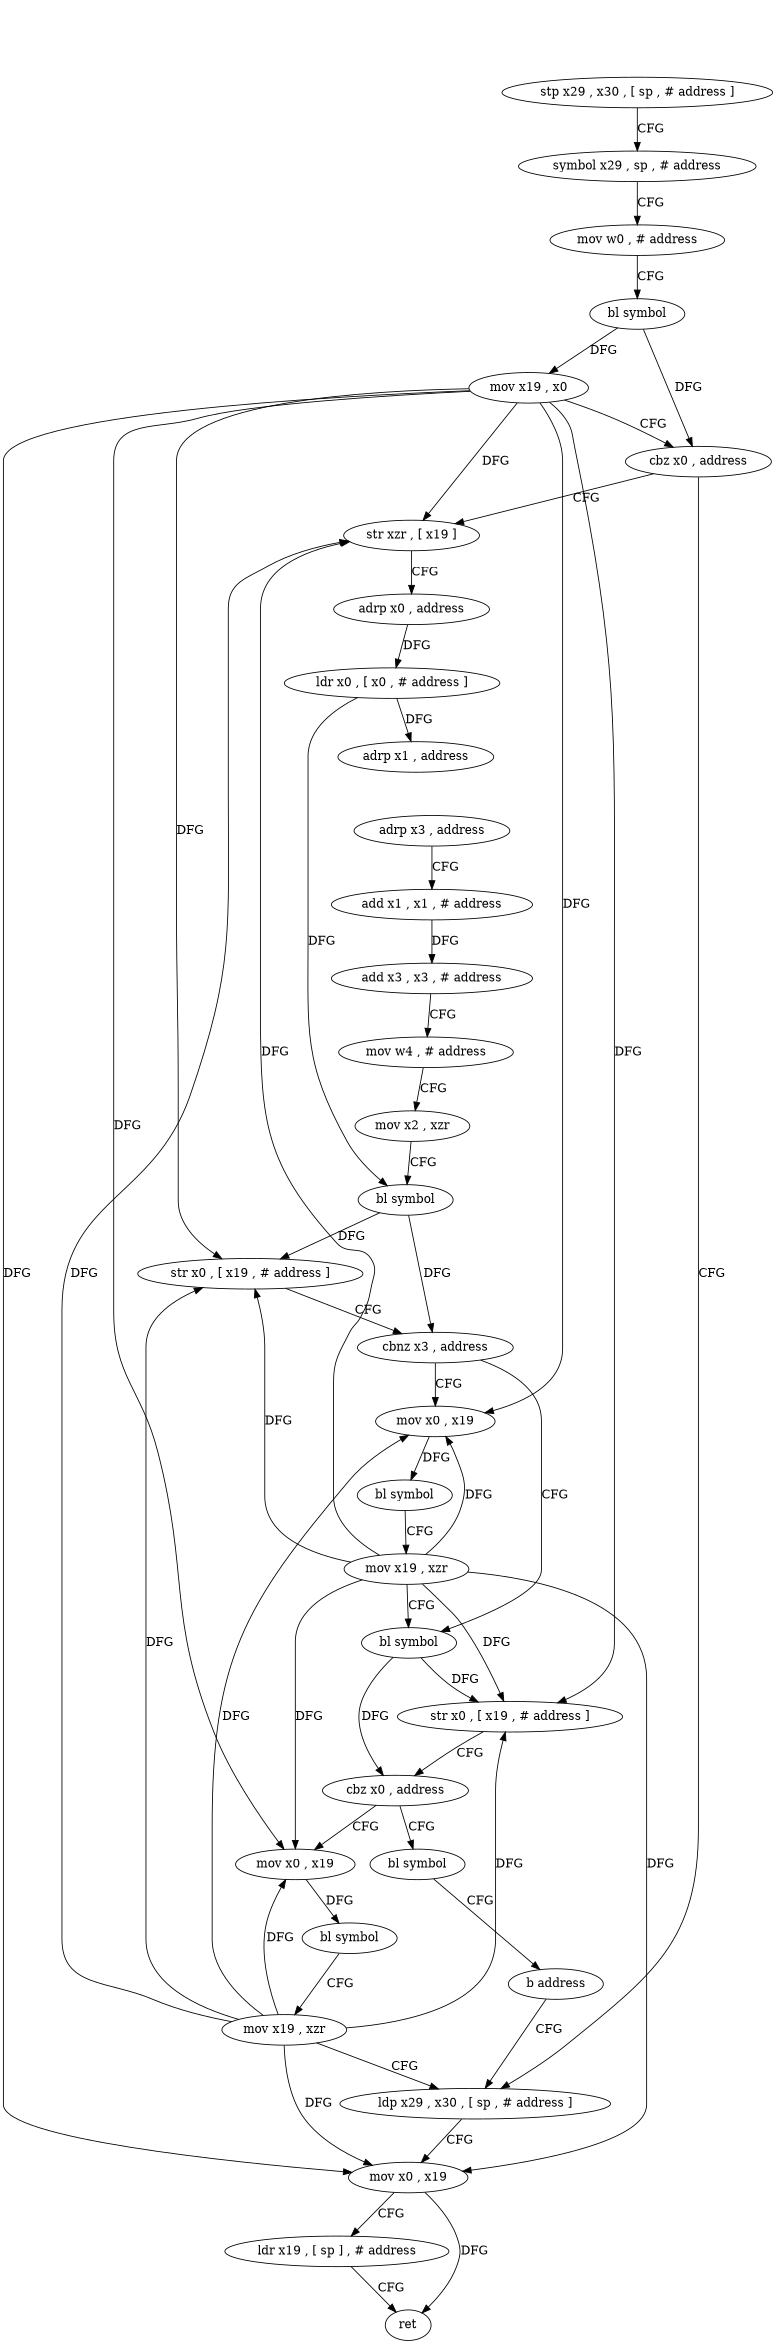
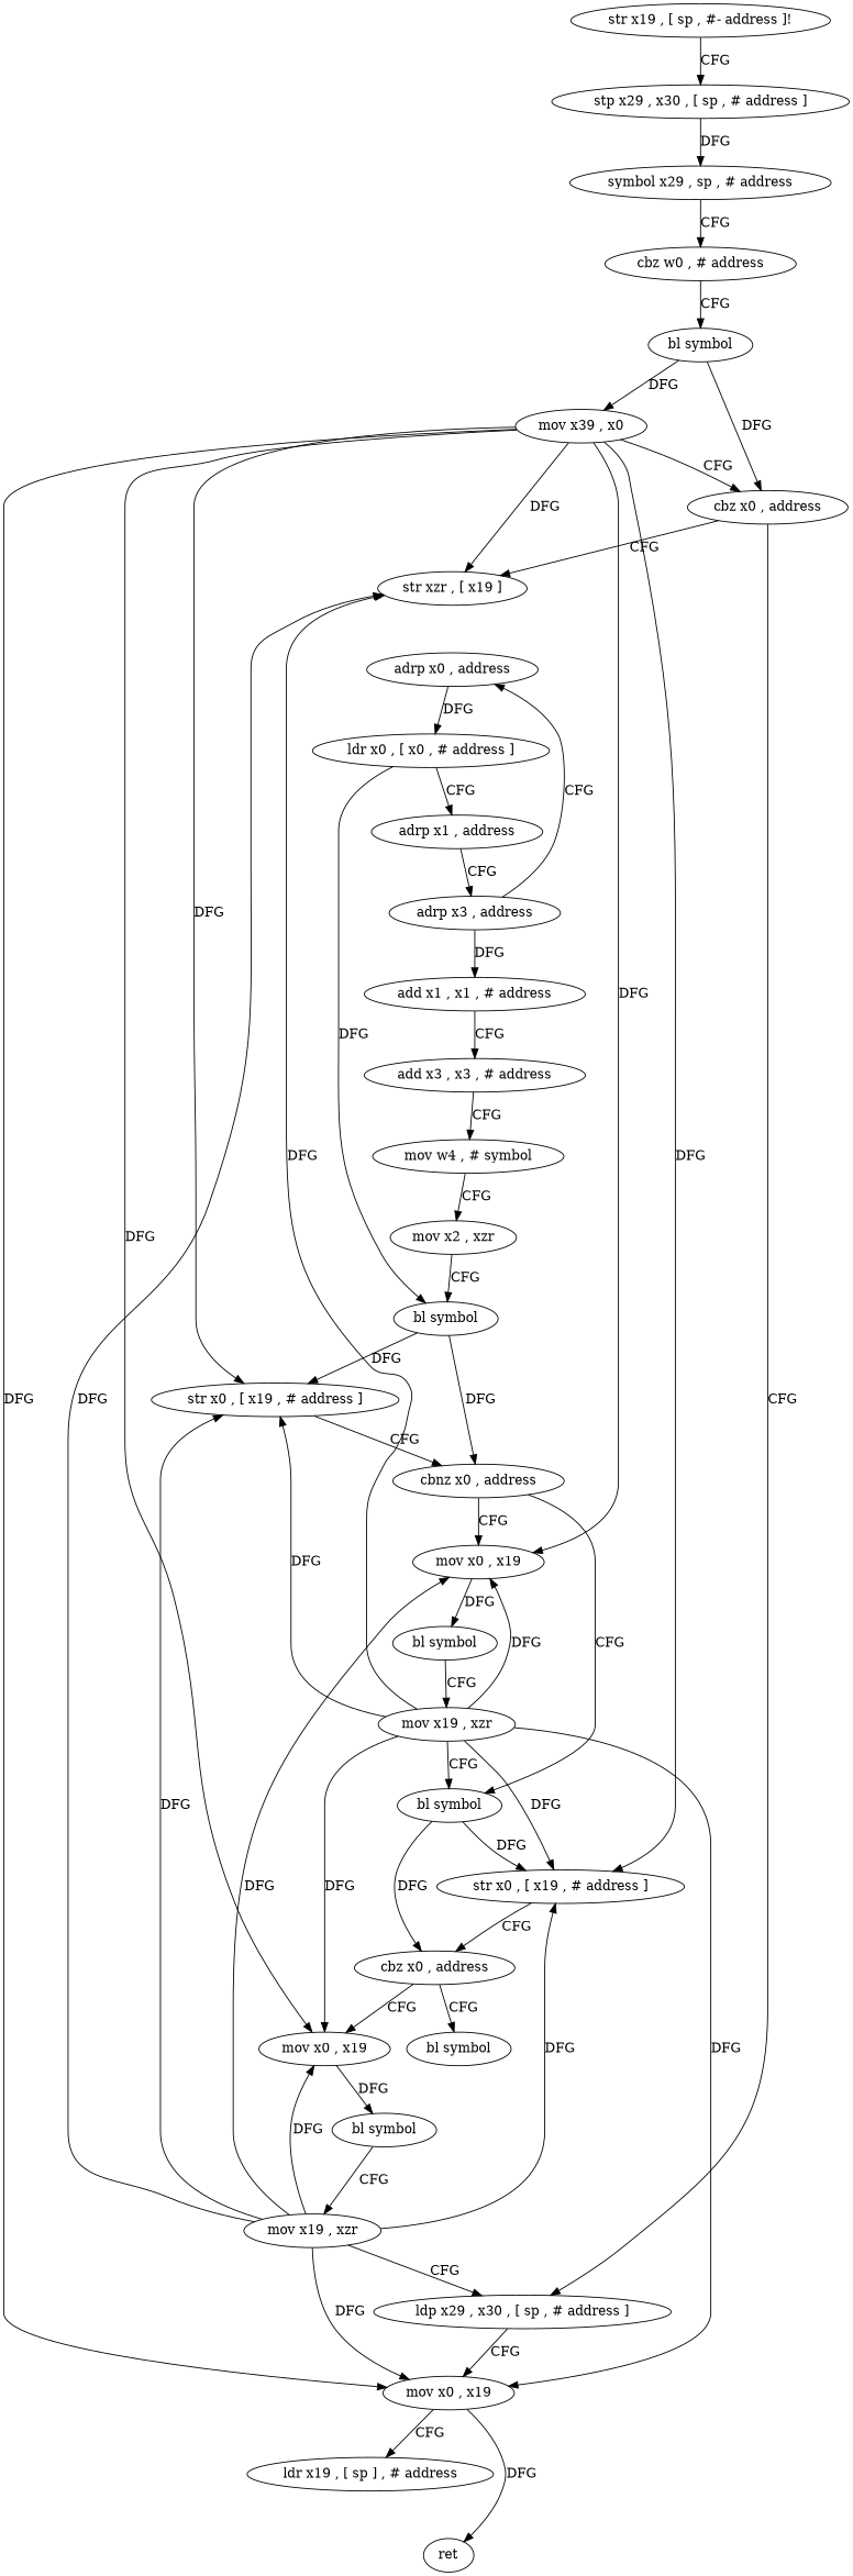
  digraph {
+   n1 [label="str x19 , [ sp , #- address ]!"]
    n2 [label="stp x29 , x30 , [ sp , # address ]"]
    n3 [label="symbol x29 , sp , # address"]
-   n4 [label="mov w0 , # address"]
+   n4 [label="cbz w0 , # address"]
    n5 [label="bl symbol"]
-   n6 [label="mov x19 , x0"]
+   n6 [label="mov x39 , x0"]
    n7 [label="cbz x0 , address"]
    n8 [label="str xzr , [ x19 ]"]
    n9 [label="mov x0 , x19"]
    n10 [label="str x0 , [ x19 , # address ]"]
    n11 [label="mov x0 , x19"]
    n12 [label="str x0 , [ x19 , # address ]"]
    n13 [label="mov x0 , x19"]
    n14 [label="ldp x29 , x30 , [ sp , # address ]"]
    n15 [label="adrp x0 , address"]
    n16 [label="ldr x19 , [ sp ] , # address"]
    n17 [label=ret]
-   n18 [label="cbnz x3 , address"]
+   n18 [label="cbnz x0 , address"]
    n19 [label="bl symbol"]
    n20 [label="cbz x0 , address"]
    n21 [label="bl symbol"]
    n22 [label="ldr x0 , [ x0 , # address ]"]
    n23 [label="adrp x1 , address"]
    n24 [label="bl symbol"]
    n25 [label="adrp x3 , address"]
    n26 [label="add x1 , x1 , # address"]
    n27 [label="add x3 , x3 , # address"]
-   n28 [label="mov w4 , # address"]
+   n28 [label="mov w4 , # symbol"]
    n29 [label="mov x2 , xzr"]
    n30 [label="bl symbol"]
    n31 [label="bl symbol"]
    n32 [label="mov x19 , xzr"]
-   n33 [label="b address"]
    n34 [label="mov x19 , xzr"]
-   n2 -> n3 [label=CFG]
+   n1 -> n2 [label=CFG]
+   n2 -> n3 [label=DFG]
    n3 -> n4 [label=CFG]
    n4 -> n5 [label=CFG]
    n5 -> n6 [label=DFG]
    n5 -> n7 [label=DFG]
    n6 -> n7 [label=CFG]
    n6 -> n8 [label=DFG]
    n6 -> n9 [label=DFG]
    n6 -> n10 [label=DFG]
    n6 -> n11 [label=DFG]
    n6 -> n12 [label=DFG]
    n6 -> n13 [label=DFG]
    n7 -> n8 [label=CFG]
    n7 -> n14 [label=CFG]
-   n8 -> n15 [label=CFG]
+   n25 -> n15 [label=CFG]
    n9 -> n16 [label=CFG]
    n9 -> n17 [label=DFG]
    n10 -> n18 [label=CFG]
    n11 -> n19 [label=DFG]
    n12 -> n20 [label=CFG]
    n13 -> n21 [label=DFG]
    n14 -> n9 [label=CFG]
    n15 -> n22 [label=DFG]
-   n16 -> n17 [label=CFG]
    n18 -> n11 [label=CFG]
    n18 -> n30 [label=CFG]
    n19 -> n32 [label=CFG]
    n20 -> n13 [label=CFG]
    n20 -> n31 [label=CFG]
    n21 -> n34 [label=CFG]
-   n22 -> n23 [label=DFG]
+   n22 -> n23 [label=CFG]
    n22 -> n24 [label=DFG]
+   n23 -> n25 [label=CFG]
    n24 -> n10 [label=DFG]
    n24 -> n18 [label=DFG]
-   n25 -> n26 [label=CFG]
-   n26 -> n27 [label=DFG]
+   n25 -> n26 [label=DFG]
+   n26 -> n27 [label=CFG]
    n27 -> n28 [label=CFG]
    n28 -> n29 [label=CFG]
    n29 -> n24 [label=CFG]
    n30 -> n12 [label=DFG]
    n30 -> n20 [label=DFG]
-   n31 -> n33 [label=CFG]
    n32 -> n8 [label=DFG]
    n32 -> n9 [label=DFG]
    n32 -> n10 [label=DFG]
    n32 -> n11 [label=DFG]
    n32 -> n12 [label=DFG]
    n32 -> n13 [label=DFG]
    n32 -> n30 [label=CFG]
-   n33 -> n14 [label=CFG]
    n34 -> n8 [label=DFG]
    n34 -> n9 [label=DFG]
    n34 -> n10 [label=DFG]
    n34 -> n11 [label=DFG]
    n34 -> n12 [label=DFG]
    n34 -> n13 [label=DFG]
    n34 -> n14 [label=CFG]
  }
